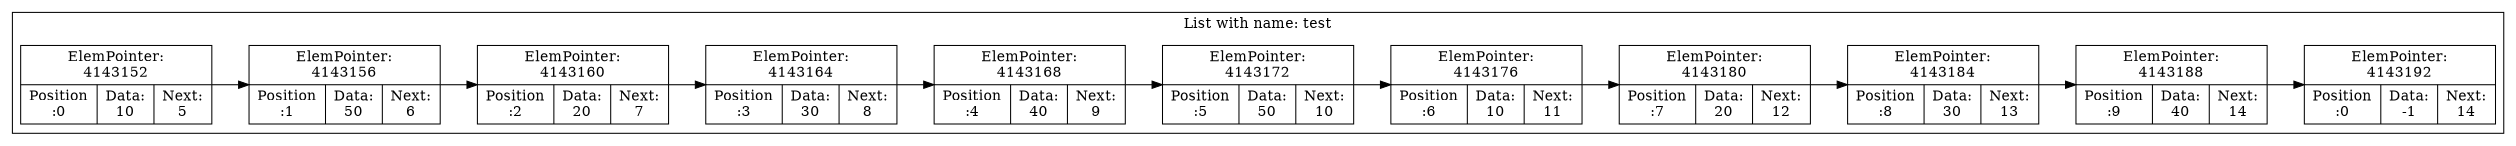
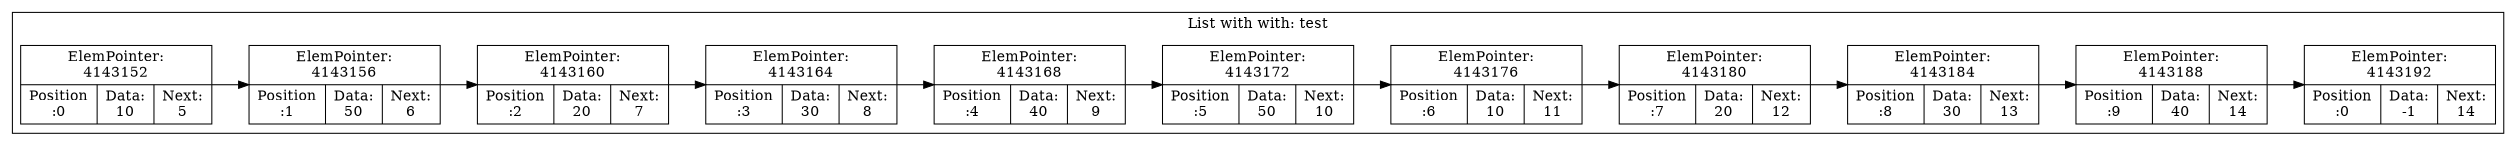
  digraph {
    rankdir=LR
    node [shape=record]
    n1 [label="ElemPointer:\n4143152 | {Position\n:0 | Data:\n10 | Next:\n5}"]
    n2 [label="ElemPointer:\n4143156 | {Position\n:1 | Data:\n50 | Next:\n6}"]
    n3 [label="ElemPointer:\n4143160 | {Position\n:2 | Data:\n20 | Next:\n7}"]
    n4 [label="ElemPointer:\n4143164 | {Position\n:3 | Data:\n30 | Next:\n8}"]
    n5 [label="ElemPointer:\n4143168 | {Position\n:4 | Data:\n40 | Next:\n9}"]
    n6 [label="ElemPointer:\n4143172 | {Position\n:5 | Data:\n50 | Next:\n10}"]
    n7 [label="ElemPointer:\n4143176 | {Position\n:6 | Data:\n10 | Next:\n11}"]
    n8 [label="ElemPointer:\n4143180 | {Position\n:7 | Data:\n20 | Next:\n12}"]
    n9 [label="ElemPointer:\n4143184 | {Position\n:8 | Data:\n30 | Next:\n13}"]
    n10 [label="ElemPointer:\n4143188 | {Position\n:9 | Data:\n40 | Next:\n14}"]
    n11 [label="ElemPointer:\n4143192 | {Position\n:0 | Data:\n-1 | Next:\n14}"]
    subgraph cluster_1 {
-     label="List with name: test"
+     label="List with with: test"
      n1
      n2
      n3
      n4
      n5
      n6
      n7
      n8
      n9
      n10
      n11
    }
    n1 -> n2
    n2 -> n3
    n3 -> n4
    n4 -> n5
    n5 -> n6
    n6 -> n7
    n7 -> n8
    n8 -> n9
    n9 -> n10
    n10 -> n11
  }
